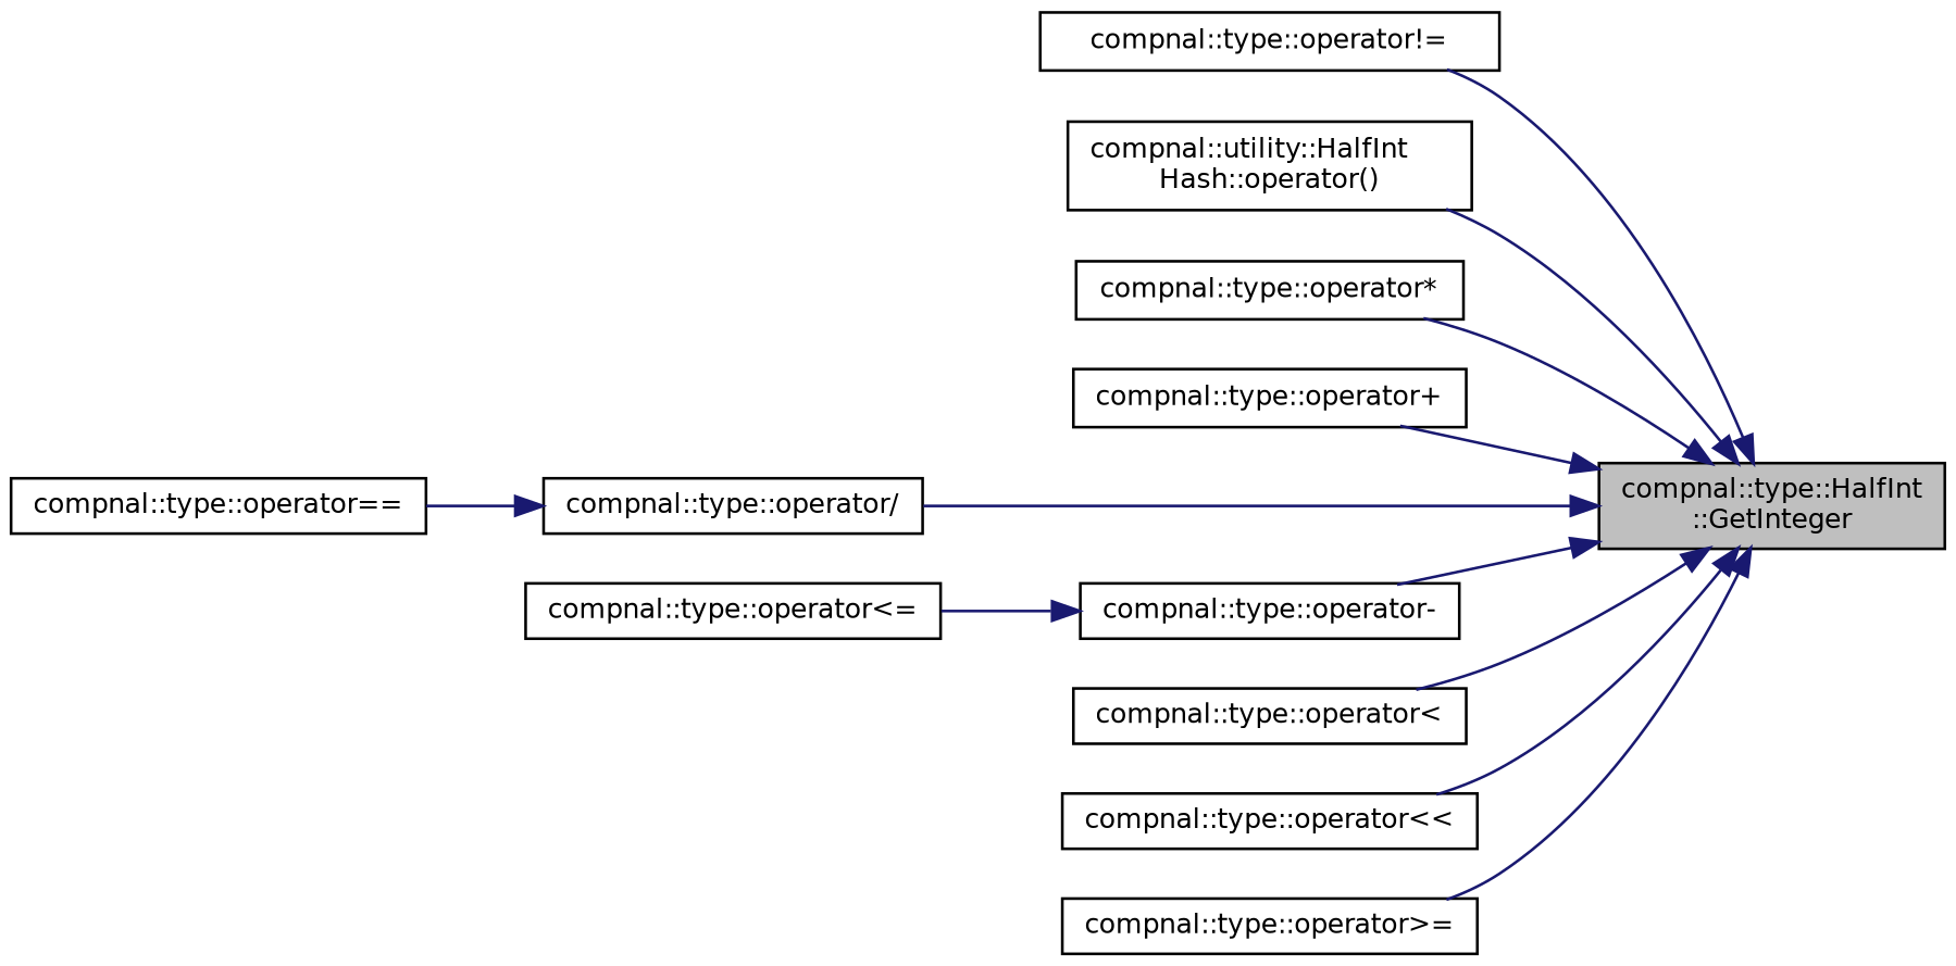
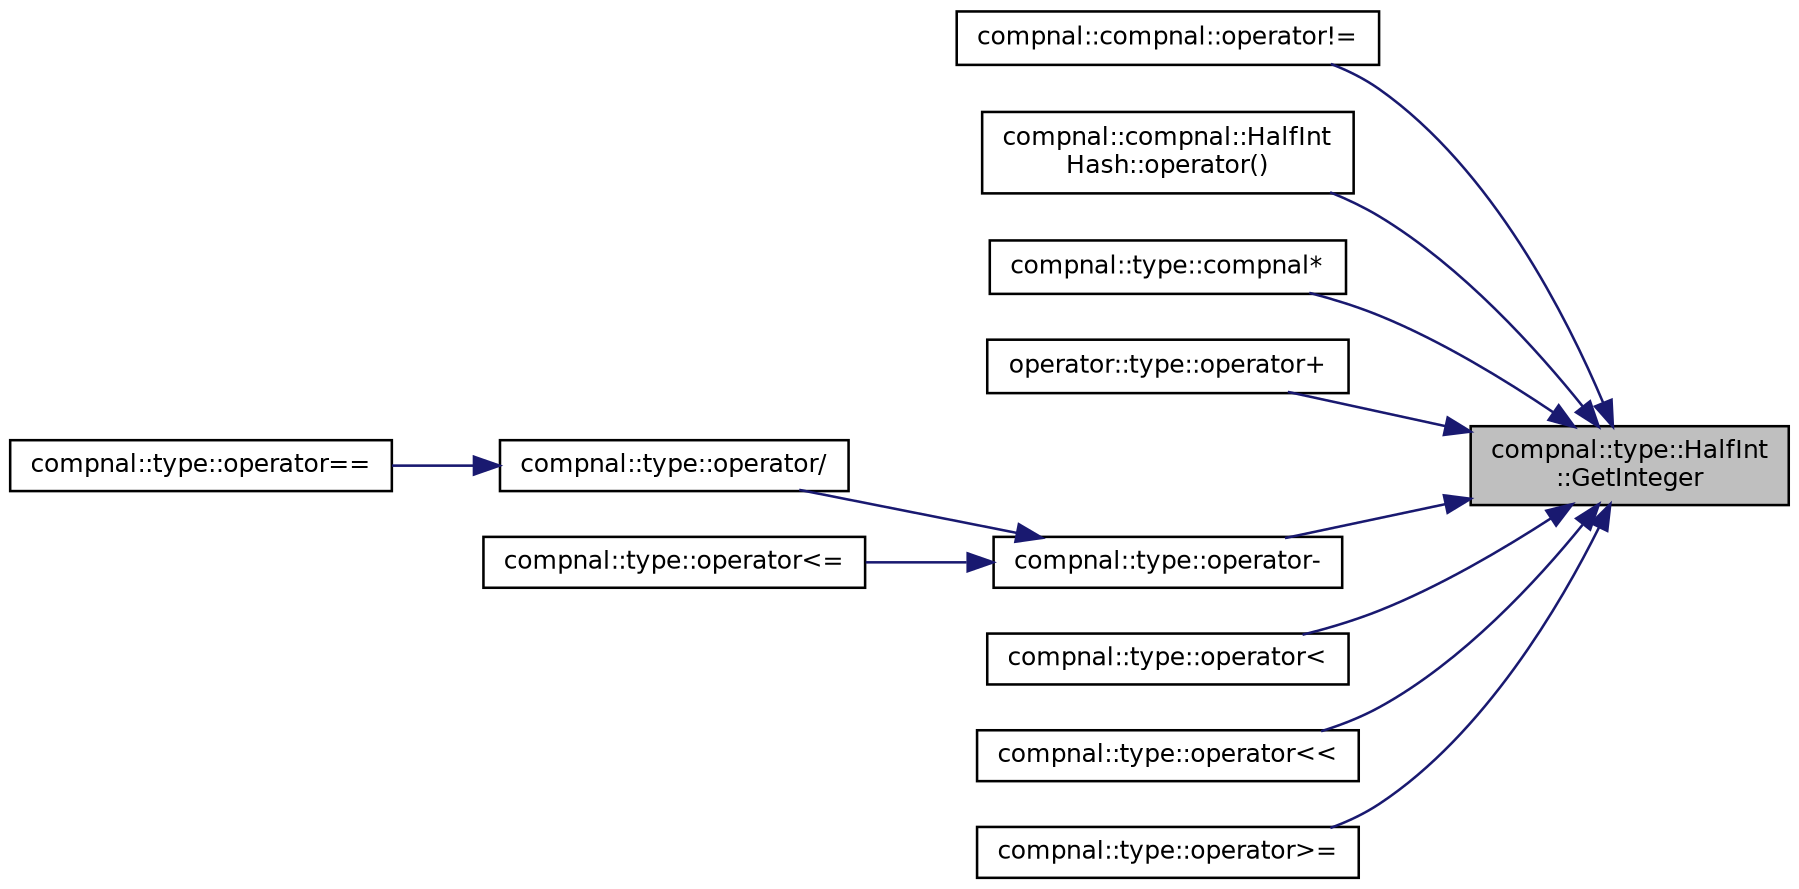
  digraph {
    rankdir=RL
    node [color=black fillcolor=white fontname=Helvetica fontsize=10 shape=record style=filled]
    edge [color=midnightblue dir=back fontname=Helvetica fontsize=10 labelfontname=Helvetica labelfontsize=10 style=solid]
    n1 [fillcolor=grey75 fontcolor=black height=0.2 label="compnal::type::HalfInt\l::GetInteger" width=0.4]
-   n2 [height=0.2 label="compnal::type::operator!=" width=0.4]
-   n3 [height=0.2 label="compnal::utility::HalfInt\lHash::operator()" width=0.4]
-   n4 [height=0.2 label="compnal::type::operator*" width=0.4]
-   n5 [height=0.2 label="compnal::type::operator+" width=0.4]
+   n2 [height=0.2 label="compnal::compnal::operator!=" width=0.4]
+   n3 [height=0.2 label="compnal::compnal::HalfInt\lHash::operator()" width=0.4]
+   n4 [height=0.2 label="compnal::type::compnal*" width=0.4]
+   n5 [height=0.2 label="operator::type::operator+" width=0.4]
    n6 [height=0.2 label="compnal::type::operator-" width=0.4]
    n7 [height=0.2 label="compnal::type::operator/" width=0.4]
    n8 [height=0.2 label="compnal::type::operator\<" width=0.4]
    n9 [height=0.2 label="compnal::type::operator\<\<" width=0.4]
    n10 [height=0.2 label="compnal::type::operator\>=" width=0.4]
    n11 [height=0.2 label="compnal::type::operator\<=" width=0.4]
    n12 [height=0.2 label="compnal::type::operator==" width=0.4]
    n1 -> n2
    n1 -> n3
    n1 -> n4
    n1 -> n5
    n1 -> n6
-   n1 -> n7
+   n6 -> n7
    n1 -> n8
    n1 -> n9
    n1 -> n10
    n6 -> n11
    n7 -> n12
  }
